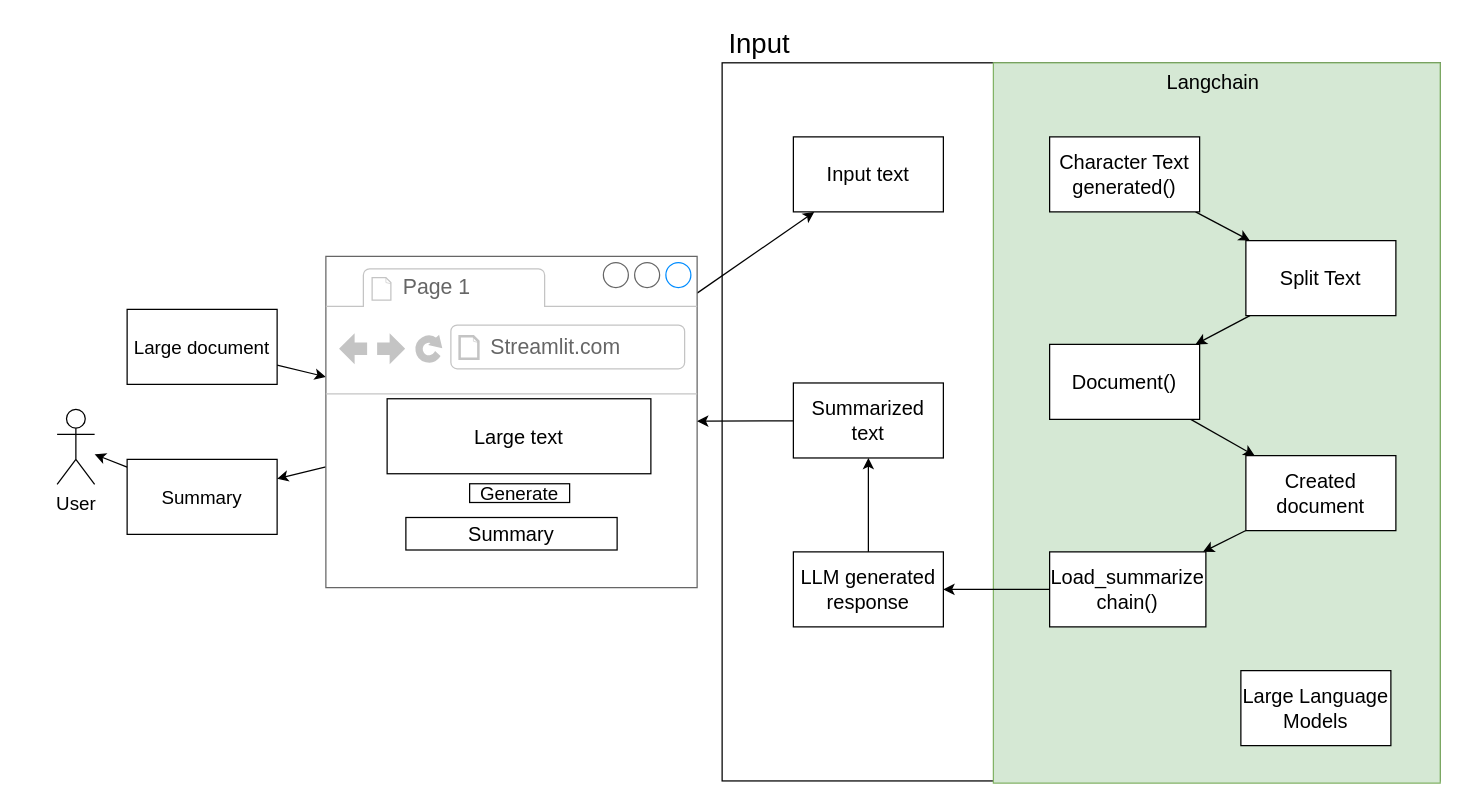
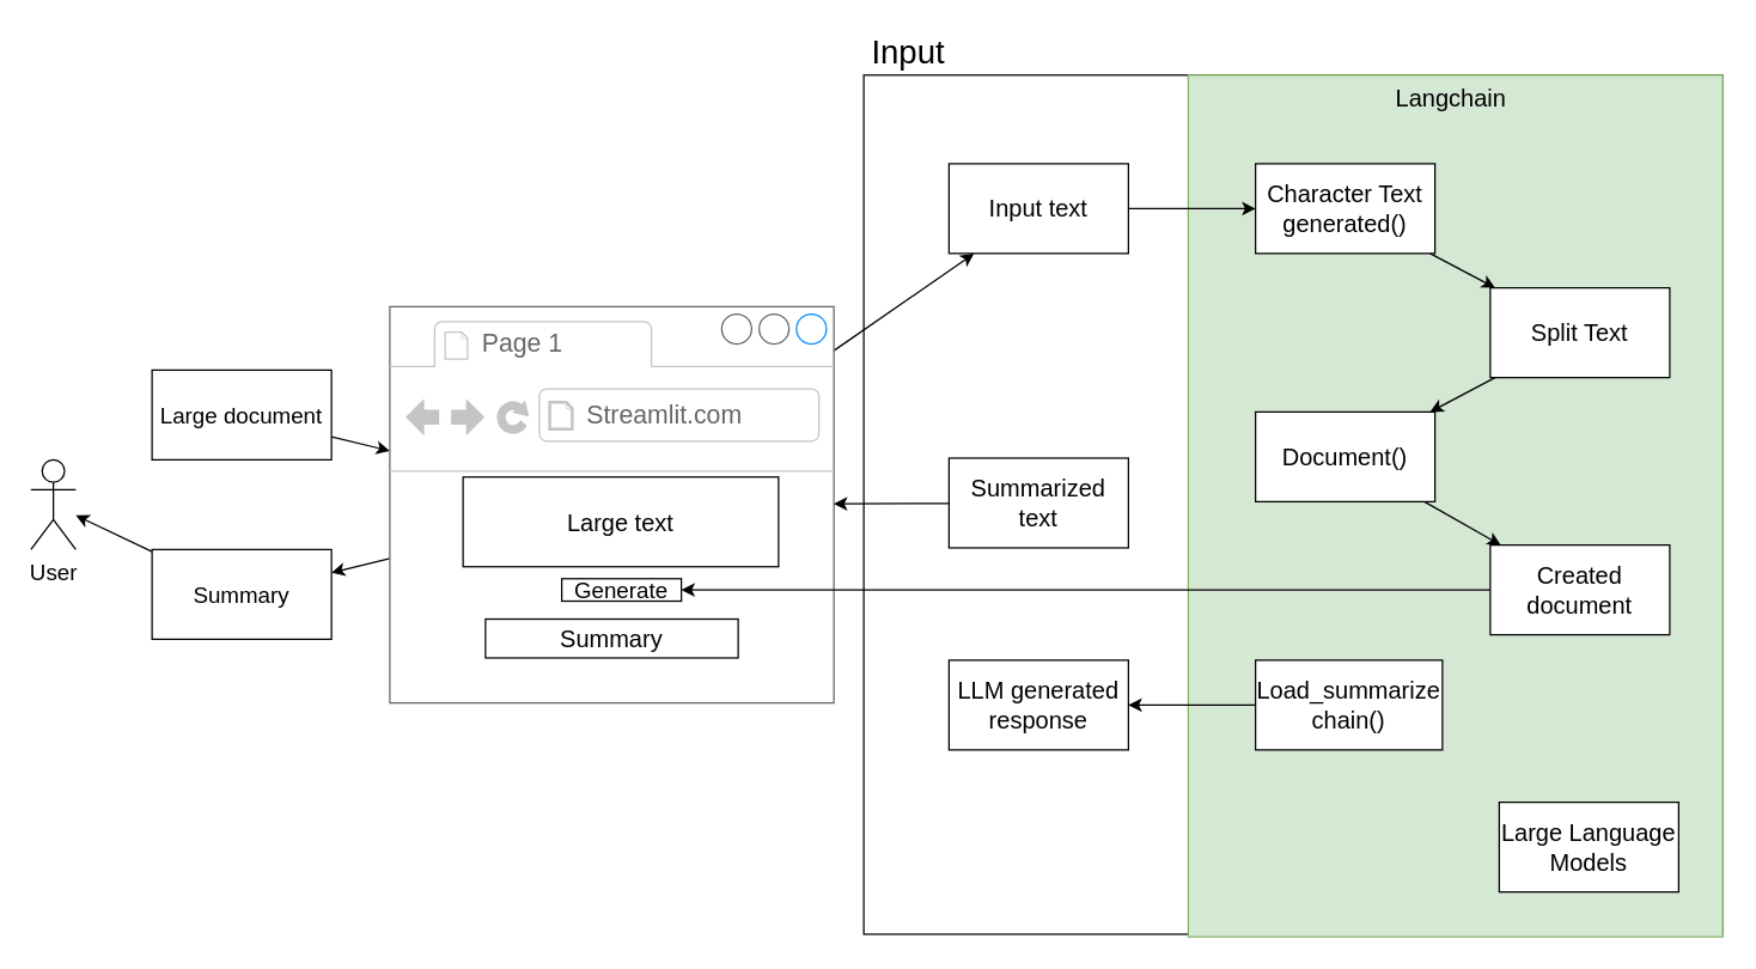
  <mxCell id="0" />
  <mxCell id="1" parent="0" />
  <mxCell id="2" value="" style="whiteSpace=wrap;html=1;aspect=fixed;" vertex="1" parent="1"><mxGeometry x="577" y="49.75" width="574.5" height="574.5" as="geometry" /></mxCell>
  <mxCell id="3" value="" style="rounded=0;whiteSpace=wrap;html=1;fontSize=16;fillColor=#d5e8d4;strokeColor=#82b366;" vertex="1" parent="1"><mxGeometry x="794" y="49.75" width="357.5" height="576.25" as="geometry" /></mxCell>
- <mxCell id="4" value="User" style="shape=umlActor;verticalLabelPosition=bottom;verticalAlign=top;html=1;outlineConnect=0;fontSize=15;" vertex="1" parent="1"><mxGeometry x="45" y="327" width="30" height="60" as="geometry" /></mxCell>
+ <mxCell id="4" value="User" style="shape=umlActor;verticalLabelPosition=bottom;verticalAlign=top;html=1;outlineConnect=0;fontSize=15;" vertex="1" parent="1"><mxGeometry x="20" y="307" width="30" height="60" as="geometry" /></mxCell>
  <mxCell id="5" style="edgeStyle=none;rounded=0;orthogonalLoop=1;jettySize=auto;html=1;" edge="1" parent="1" source="6" target="11"><mxGeometry relative="1" as="geometry" /></mxCell>
  <mxCell id="6" value="Large document" style="rounded=0;whiteSpace=wrap;html=1;fontSize=15;" vertex="1" parent="1"><mxGeometry x="101" y="247" width="120" height="60" as="geometry" /></mxCell>
  <mxCell id="7" style="edgeStyle=none;rounded=0;orthogonalLoop=1;jettySize=auto;html=1;" edge="1" parent="1" source="8" target="4"><mxGeometry relative="1" as="geometry" /></mxCell>
  <mxCell id="8" value="Summary" style="rounded=0;whiteSpace=wrap;html=1;fontSize=15;" vertex="1" parent="1"><mxGeometry x="101" y="367" width="120" height="60" as="geometry" /></mxCell>
  <mxCell id="9" style="edgeStyle=none;rounded=0;orthogonalLoop=1;jettySize=auto;html=1;" edge="1" parent="1" source="11" target="8"><mxGeometry relative="1" as="geometry" /></mxCell>
  <mxCell id="10" style="edgeStyle=none;rounded=0;orthogonalLoop=1;jettySize=auto;html=1;fontSize=16;" edge="1" parent="1" source="11" target="18"><mxGeometry relative="1" as="geometry" /></mxCell>
  <mxCell id="11" value="" style="strokeWidth=1;shadow=0;dashed=0;align=center;html=1;shape=mxgraph.mockup.containers.browserWindow;rSize=0;strokeColor=#666666;strokeColor2=#008cff;strokeColor3=#c4c4c4;mainText=,;recursiveResize=0;fontSize=15;" vertex="1" parent="1"><mxGeometry x="260" y="204.5" width="297" height="265" as="geometry" /></mxCell>
  <mxCell id="12" value="Page 1" style="strokeWidth=1;shadow=0;dashed=0;align=center;html=1;shape=mxgraph.mockup.containers.anchor;fontSize=17;fontColor=#666666;align=left;" vertex="1" parent="11"><mxGeometry x="60" y="12" width="110" height="26" as="geometry" /></mxCell>
  <mxCell id="13" value="Streamlit.com" style="strokeWidth=1;shadow=0;dashed=0;align=center;html=1;shape=mxgraph.mockup.containers.anchor;rSize=0;fontSize=17;fontColor=#666666;align=left;" vertex="1" parent="11"><mxGeometry x="130" y="60" width="144" height="26" as="geometry" /></mxCell>
  <mxCell id="14" value="Large text" style="rounded=0;whiteSpace=wrap;html=1;align=center;fontSize=16;" vertex="1" parent="11"><mxGeometry x="49" y="114" width="211" height="60" as="geometry" /></mxCell>
  <mxCell id="15" value="Generate" style="rounded=0;whiteSpace=wrap;html=1;fontSize=15;" vertex="1" parent="11"><mxGeometry x="115" y="182" width="80" height="15" as="geometry" /></mxCell>
  <mxCell id="16" value="Summary" style="rounded=0;whiteSpace=wrap;html=1;fontSize=16;" vertex="1" parent="11"><mxGeometry x="64" y="209" width="169" height="26" as="geometry" /></mxCell>
+ <mxCell id="17" style="edgeStyle=none;rounded=0;orthogonalLoop=1;jettySize=auto;html=1;fontSize=16;" edge="1" parent="1" source="18" target="21"><mxGeometry relative="1" as="geometry" /></mxCell>
  <mxCell id="18" value="Input text" style="rounded=0;whiteSpace=wrap;html=1;fontSize=16;" vertex="1" parent="1"><mxGeometry x="634" y="109" width="120" height="60" as="geometry" /></mxCell>
  <mxCell id="19" value="Langchain" style="text;html=1;strokeColor=none;fillColor=none;align=center;verticalAlign=middle;whiteSpace=wrap;rounded=0;fontSize=16;" vertex="1" parent="1"><mxGeometry x="940" y="49.75" width="60" height="30" as="geometry" /></mxCell>
  <mxCell id="20" style="edgeStyle=none;rounded=0;orthogonalLoop=1;jettySize=auto;html=1;fontSize=16;" edge="1" parent="1" source="21" target="23"><mxGeometry relative="1" as="geometry" /></mxCell>
  <mxCell id="21" value="Character Text generated()" style="rounded=0;whiteSpace=wrap;html=1;fontSize=16;" vertex="1" parent="1"><mxGeometry x="839" y="109" width="120" height="60" as="geometry" /></mxCell>
  <mxCell id="22" style="edgeStyle=none;rounded=0;orthogonalLoop=1;jettySize=auto;html=1;fontSize=16;" edge="1" parent="1" source="23" target="25"><mxGeometry relative="1" as="geometry" /></mxCell>
  <mxCell id="23" value="Split Text&lt;span style=&quot;color: rgba(0, 0, 0, 0); font-family: monospace; font-size: 0px; text-align: start;&quot;&gt;%3CmxGraphModel%3E%3Croot%3E%3CmxCell%20id%3D%220%22%2F%3E%3CmxCell%20id%3D%221%22%20parent%3D%220%22%2F%3E%3CmxCell%20id%3D%222%22%20value%3D%22Character%20Text%20splitter%22%20style%3D%22rounded%3D0%3BwhiteSpace%3Dwrap%3Bhtml%3D1%3BfontSize%3D16%3B%22%20vertex%3D%221%22%20parent%3D%221%22%3E%3CmxGeometry%20x%3D%22975%22%20y%3D%22-14%22%20width%3D%22120%22%20height%3D%2260%22%20as%3D%22geometry%22%2F%3E%3C%2FmxCell%3E%3C%2Froot%3E%3C%2FmxGraphModel%3E&lt;/span&gt;" style="rounded=0;whiteSpace=wrap;html=1;fontSize=16;" vertex="1" parent="1"><mxGeometry x="996" y="192" width="120" height="60" as="geometry" /></mxCell>
  <mxCell id="24" style="edgeStyle=none;rounded=0;orthogonalLoop=1;jettySize=auto;html=1;fontSize=16;" edge="1" parent="1" source="25" target="27"><mxGeometry relative="1" as="geometry" /></mxCell>
  <mxCell id="25" value="Document()" style="rounded=0;whiteSpace=wrap;html=1;fontSize=16;" vertex="1" parent="1"><mxGeometry x="839" y="275" width="120" height="60" as="geometry" /></mxCell>
- <mxCell id="26" style="edgeStyle=none;rounded=0;orthogonalLoop=1;jettySize=auto;html=1;fontSize=16;" edge="1" parent="1" source="27" target="30"><mxGeometry relative="1" as="geometry" /></mxCell>
+ <mxCell id="26" style="edgeStyle=none;rounded=0;orthogonalLoop=1;jettySize=auto;html=1;fontSize=16;" edge="1" parent="1" source="27" target="15"><mxGeometry relative="1" as="geometry" /></mxCell>
  <mxCell id="27" value="Created document" style="rounded=0;whiteSpace=wrap;html=1;fontSize=16;" vertex="1" parent="1"><mxGeometry x="996" y="364" width="120" height="60" as="geometry" /></mxCell>
- <mxCell id="28" value="Large Language Models" style="rounded=0;whiteSpace=wrap;html=1;fontSize=16;" vertex="1" parent="1"><mxGeometry x="992" y="536" width="120" height="60" as="geometry" /></mxCell>
+ <mxCell id="28" value="Large Language Models" style="rounded=0;whiteSpace=wrap;html=1;fontSize=16;" vertex="1" parent="1"><mxGeometry x="1002" y="536" width="120" height="60" as="geometry" /></mxCell>
  <mxCell id="29" style="edgeStyle=none;rounded=0;orthogonalLoop=1;jettySize=auto;html=1;fontSize=16;" edge="1" parent="1" source="30" target="32"><mxGeometry relative="1" as="geometry" /></mxCell>
  <mxCell id="30" value="Load_summarize chain()" style="rounded=0;whiteSpace=wrap;html=1;fontSize=16;" vertex="1" parent="1"><mxGeometry x="839" y="441" width="125" height="60" as="geometry" /></mxCell>
- <mxCell id="31" style="edgeStyle=none;rounded=0;orthogonalLoop=1;jettySize=auto;html=1;fontSize=16;" edge="1" parent="1" source="32" target="34"><mxGeometry relative="1" as="geometry" /></mxCell>
  <mxCell id="32" value="LLM generated response" style="rounded=0;whiteSpace=wrap;html=1;fontSize=16;" vertex="1" parent="1"><mxGeometry x="634" y="441" width="120" height="60" as="geometry" /></mxCell>
  <mxCell id="33" style="edgeStyle=none;rounded=0;orthogonalLoop=1;jettySize=auto;html=1;fontSize=16;" edge="1" parent="1" source="34" target="11"><mxGeometry relative="1" as="geometry" /></mxCell>
  <mxCell id="34" value="Summarized text" style="rounded=0;whiteSpace=wrap;html=1;fontSize=16;" vertex="1" parent="1"><mxGeometry x="634" y="305.88" width="120" height="60" as="geometry" /></mxCell>
  <mxCell id="35" value="Input" style="text;html=1;strokeColor=none;fillColor=none;align=center;verticalAlign=middle;whiteSpace=wrap;rounded=0;fontSize=22;" vertex="1" parent="1"><mxGeometry x="577" y="20" width="60" height="30" as="geometry" /></mxCell>
